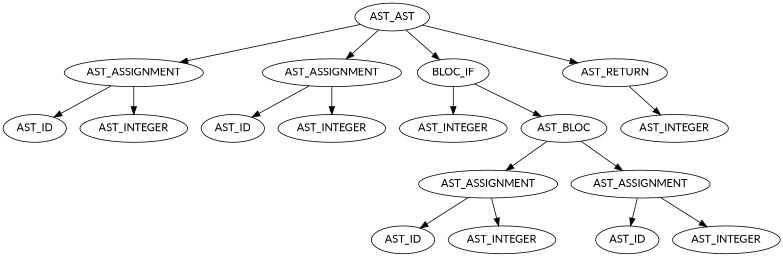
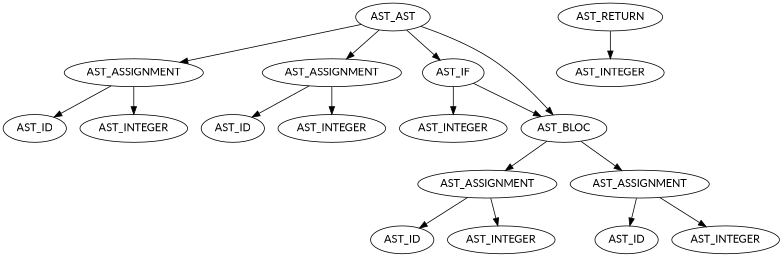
  digraph {
    fontname=Lato
    node [fontname=Lato]
    edge [fontname=Lato]
    n1 [label=AST_AST]
    n2 [label=AST_ASSIGNMENT]
    n3 [label=AST_ASSIGNMENT]
-   n4 [label=BLOC_IF]
+   n4 [label=AST_IF]
    n5 [label=AST_RETURN]
    n6 [label=AST_ID]
    n7 [label=AST_INTEGER]
    n8 [label=AST_ID]
    n9 [label=AST_INTEGER]
    n10 [label=AST_INTEGER]
    n11 [label=AST_BLOC]
    n12 [label=AST_INTEGER]
    n13 [label=AST_ASSIGNMENT]
    n14 [label=AST_ASSIGNMENT]
    n15 [label=AST_ID]
    n16 [label=AST_INTEGER]
    n17 [label=AST_ID]
    n18 [label=AST_INTEGER]
    n1 -> n2
    n1 -> n3
    n1 -> n4
-   n1 -> n5
+   n1 -> n11
    n2 -> n6
    n2 -> n7
    n3 -> n8
    n3 -> n9
    n4 -> n10
    n4 -> n11
    n5 -> n12
    n11 -> n13
    n11 -> n14
    n13 -> n15
    n13 -> n16
    n14 -> n17
    n14 -> n18
  }
